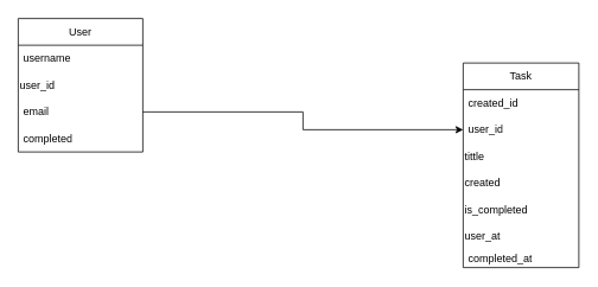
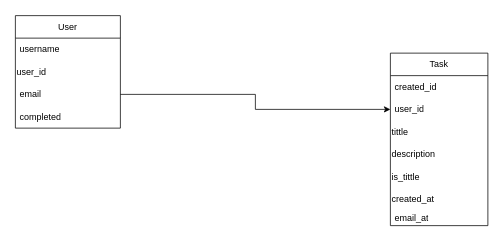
  <mxCell id="0" />
  <mxCell id="1" parent="0" />
  <mxCell id="2" value="User" style="swimlane;fontStyle=0;childLayout=stackLayout;horizontal=1;startSize=30;horizontalStack=0;resizeParent=1;resizeParentMax=0;resizeLast=0;collapsible=1;marginBottom=0;whiteSpace=wrap;html=1;" parent="1" vertex="1"><mxGeometry x="20" y="20" width="140" height="150" as="geometry" /></mxCell>
  <mxCell id="3" value="username" style="text;strokeColor=none;fillColor=none;align=left;verticalAlign=middle;spacingLeft=4;spacingRight=4;overflow=hidden;points=[[0,0.5],[1,0.5]];portConstraint=eastwest;rotatable=0;whiteSpace=wrap;html=1;" parent="2" vertex="1"><mxGeometry y="30" width="140" height="30" as="geometry" /></mxCell>
  <mxCell id="4" value="user_id" style="text;html=1;strokeColor=none;fillColor=none;align=left;verticalAlign=middle;whiteSpace=wrap;rounded=0;" vertex="1" parent="2"><mxGeometry y="60" width="140" height="30" as="geometry" /></mxCell>
  <mxCell id="5" value="email" style="text;strokeColor=none;fillColor=none;align=left;verticalAlign=middle;spacingLeft=4;spacingRight=4;overflow=hidden;points=[[0,0.5],[1,0.5]];portConstraint=eastwest;rotatable=0;whiteSpace=wrap;html=1;" parent="2" vertex="1"><mxGeometry y="90" width="140" height="30" as="geometry" /></mxCell>
  <mxCell id="6" value="completed" style="text;strokeColor=none;fillColor=none;align=left;verticalAlign=middle;spacingLeft=4;spacingRight=4;overflow=hidden;points=[[0,0.5],[1,0.5]];portConstraint=eastwest;rotatable=0;whiteSpace=wrap;html=1;" parent="2" vertex="1"><mxGeometry y="120" width="140" height="30" as="geometry" /></mxCell>
  <mxCell id="7" value="Task" style="swimlane;fontStyle=0;childLayout=stackLayout;horizontal=1;startSize=30;horizontalStack=0;resizeParent=1;resizeParentMax=0;resizeLast=0;collapsible=1;marginBottom=0;whiteSpace=wrap;html=1;" parent="1" vertex="1"><mxGeometry x="520" y="70" width="130" height="230" as="geometry" /></mxCell>
  <mxCell id="8" value="created_id&lt;br&gt;" style="text;strokeColor=none;fillColor=none;align=left;verticalAlign=middle;spacingLeft=4;spacingRight=4;overflow=hidden;points=[[0,0.5],[1,0.5]];portConstraint=eastwest;rotatable=0;whiteSpace=wrap;html=1;" parent="7" vertex="1"><mxGeometry y="30" width="130" height="30" as="geometry" /></mxCell>
  <mxCell id="9" value="user_id" style="text;strokeColor=none;fillColor=none;align=left;verticalAlign=middle;spacingLeft=4;spacingRight=4;overflow=hidden;points=[[0,0.5],[1,0.5]];portConstraint=eastwest;rotatable=0;whiteSpace=wrap;html=1;" parent="7" vertex="1"><mxGeometry y="60" width="130" height="30" as="geometry" /></mxCell>
  <mxCell id="10" value="tittle" style="text;html=1;strokeColor=none;fillColor=none;align=left;verticalAlign=middle;whiteSpace=wrap;rounded=0;" vertex="1" parent="7"><mxGeometry y="90" width="130" height="30" as="geometry" /></mxCell>
- <mxCell id="11" value="created" style="text;html=1;strokeColor=none;fillColor=none;align=left;verticalAlign=middle;whiteSpace=wrap;rounded=0;" vertex="1" parent="7"><mxGeometry y="120" width="130" height="30" as="geometry" /></mxCell>
- <mxCell id="12" value="is_completed" style="text;html=1;strokeColor=none;fillColor=none;align=left;verticalAlign=middle;whiteSpace=wrap;rounded=0;" vertex="1" parent="7"><mxGeometry y="150" width="130" height="30" as="geometry" /></mxCell>
- <mxCell id="13" value="user_at" style="text;html=1;strokeColor=none;fillColor=none;align=left;verticalAlign=middle;whiteSpace=wrap;rounded=0;" parent="7" vertex="1"><mxGeometry y="180" width="130" height="30" as="geometry" /></mxCell>
- <mxCell id="14" value="completed_at" style="text;strokeColor=none;fillColor=none;align=left;verticalAlign=middle;spacingLeft=4;spacingRight=4;overflow=hidden;points=[[0,0.5],[1,0.5]];portConstraint=eastwest;rotatable=0;whiteSpace=wrap;html=1;" parent="7" vertex="1"><mxGeometry y="210" width="130" height="20" as="geometry" /></mxCell>
+ <mxCell id="11" value="description" style="text;html=1;strokeColor=none;fillColor=none;align=left;verticalAlign=middle;whiteSpace=wrap;rounded=0;" vertex="1" parent="7"><mxGeometry y="120" width="130" height="30" as="geometry" /></mxCell>
+ <mxCell id="12" value="is_tittle" style="text;html=1;strokeColor=none;fillColor=none;align=left;verticalAlign=middle;whiteSpace=wrap;rounded=0;" vertex="1" parent="7"><mxGeometry y="150" width="130" height="30" as="geometry" /></mxCell>
+ <mxCell id="13" value="created_at" style="text;html=1;strokeColor=none;fillColor=none;align=left;verticalAlign=middle;whiteSpace=wrap;rounded=0;" parent="7" vertex="1"><mxGeometry y="180" width="130" height="30" as="geometry" /></mxCell>
+ <mxCell id="14" value="email_at" style="text;strokeColor=none;fillColor=none;align=left;verticalAlign=middle;spacingLeft=4;spacingRight=4;overflow=hidden;points=[[0,0.5],[1,0.5]];portConstraint=eastwest;rotatable=0;whiteSpace=wrap;html=1;" parent="7" vertex="1"><mxGeometry y="210" width="130" height="20" as="geometry" /></mxCell>
  <mxCell id="15" style="edgeStyle=orthogonalEdgeStyle;rounded=0;orthogonalLoop=1;jettySize=auto;html=1;entryX=0;entryY=0.5;entryDx=0;entryDy=0;" parent="1" source="5" target="9" edge="1"><mxGeometry relative="1" as="geometry" /></mxCell>
